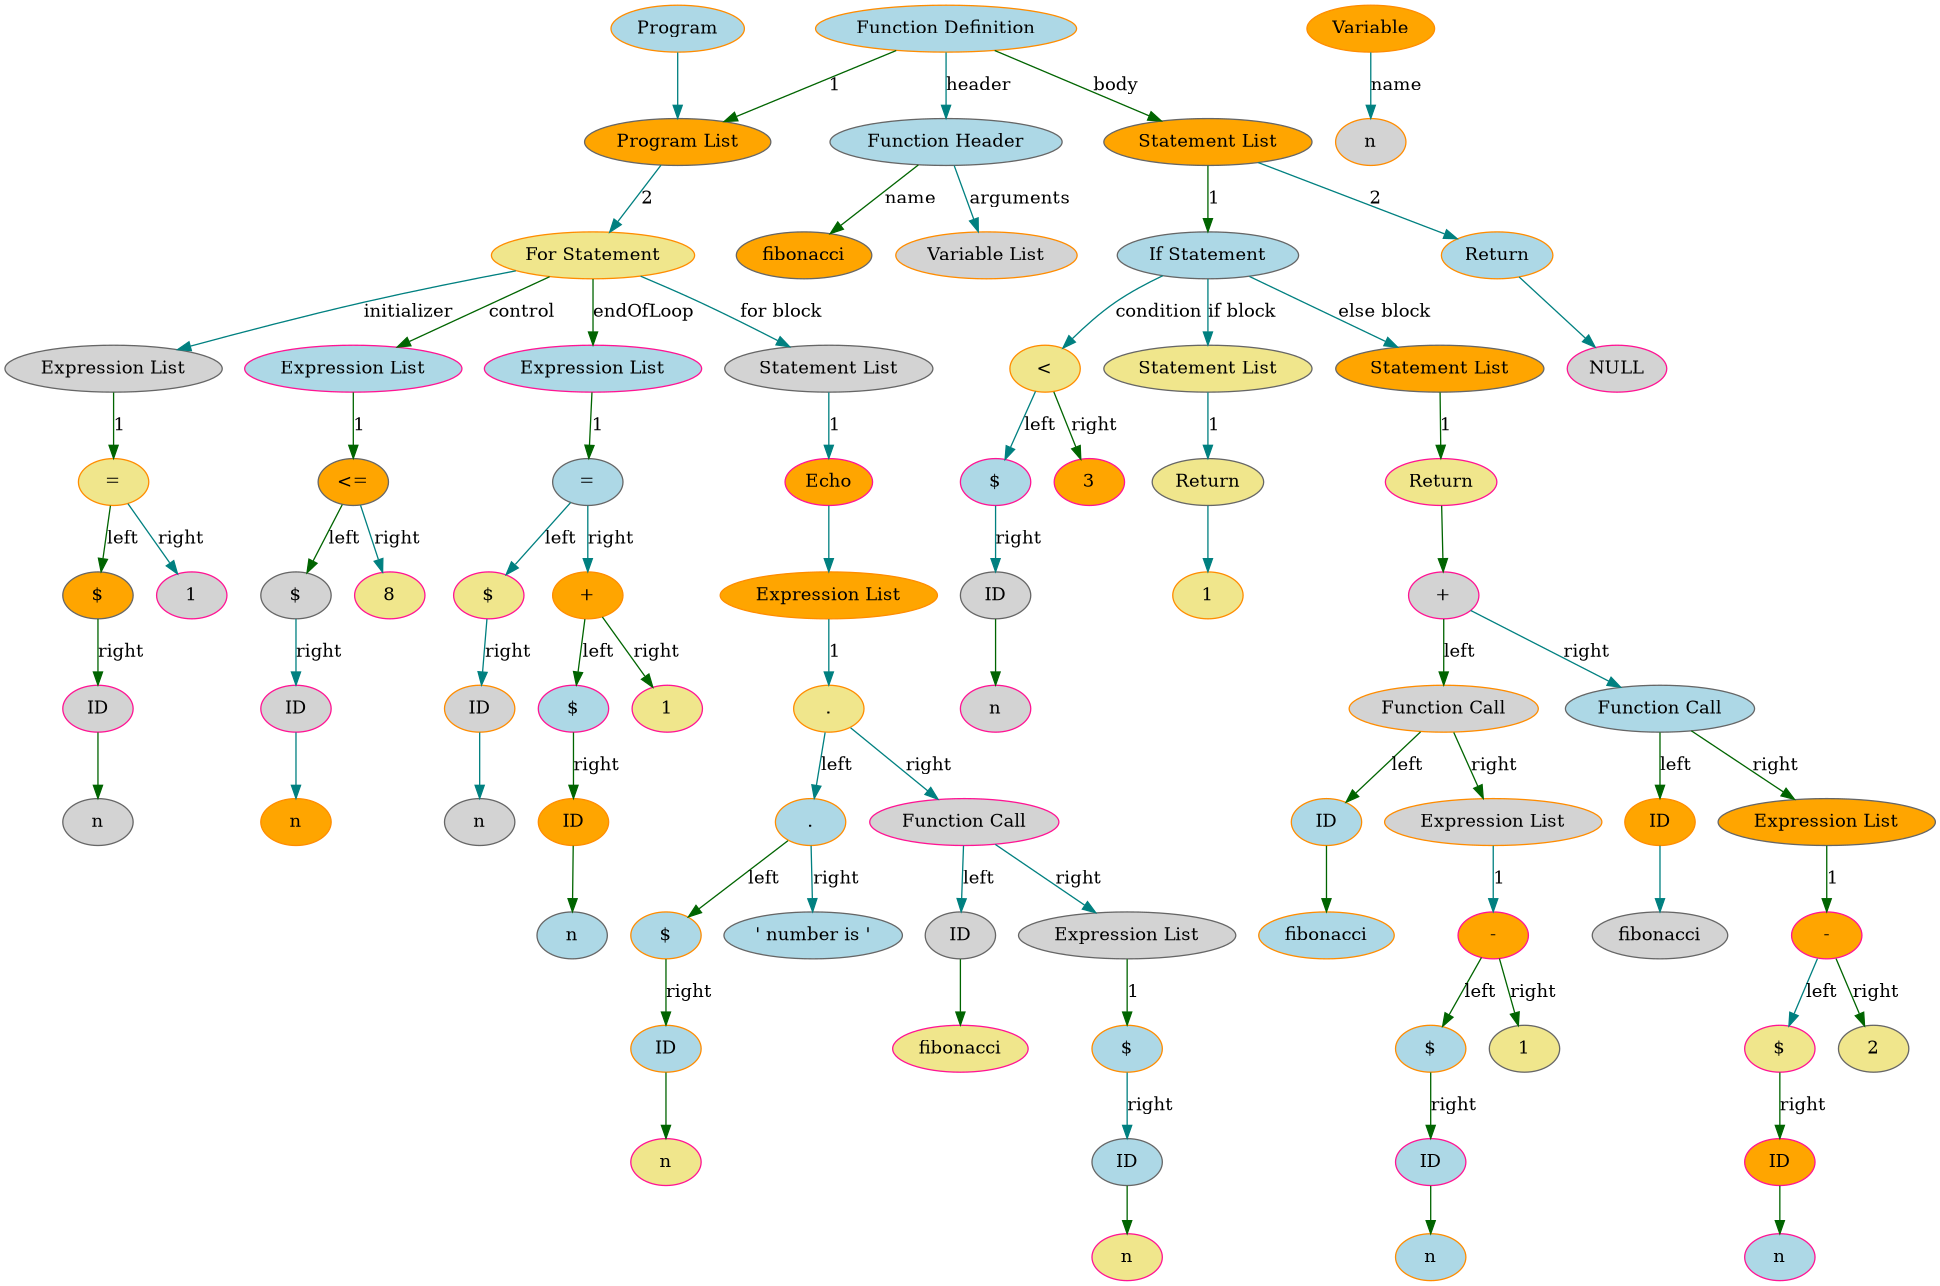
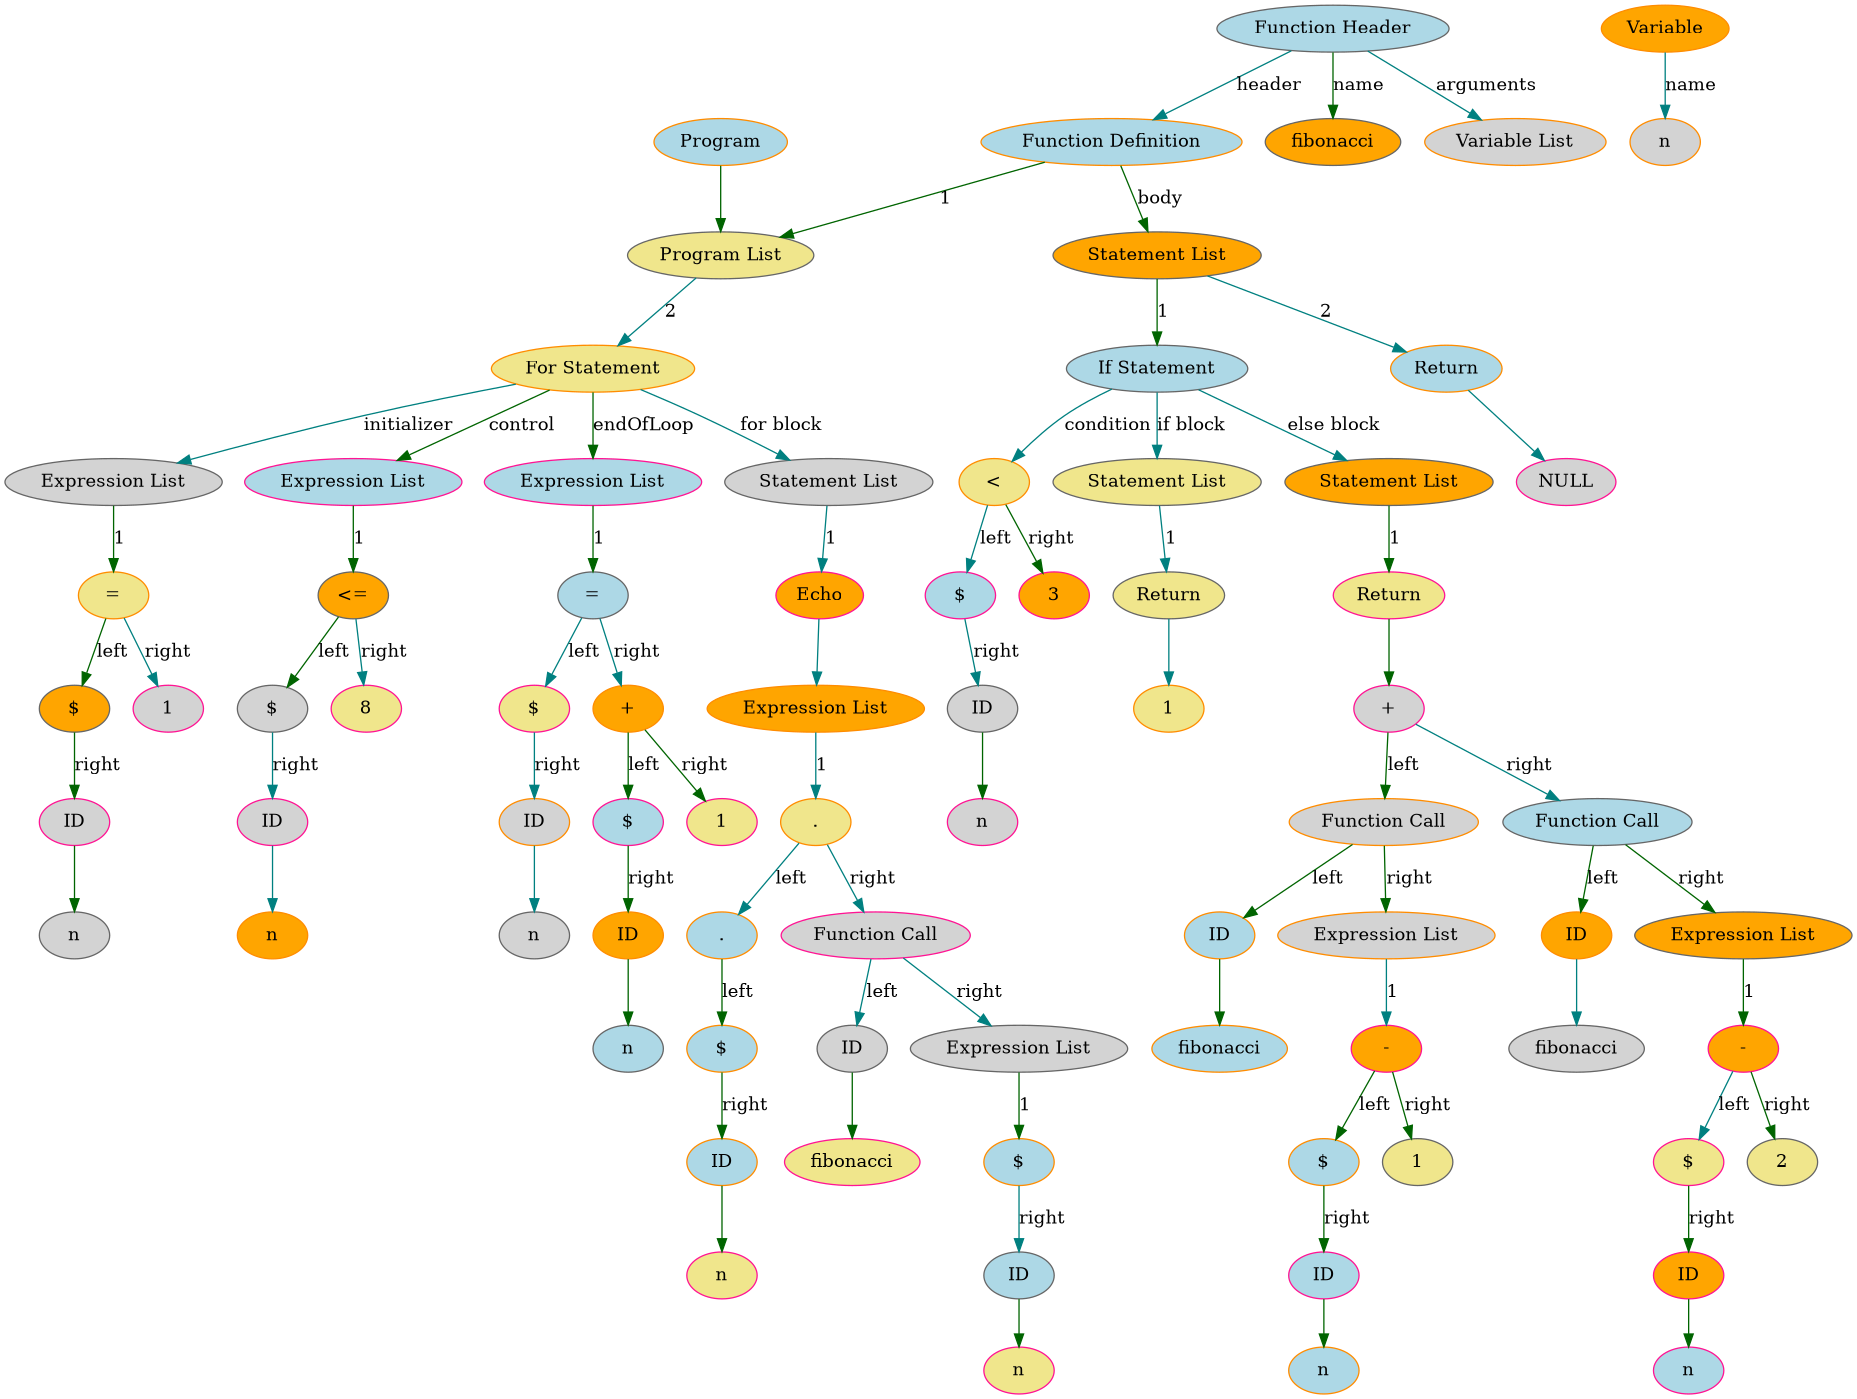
  digraph {
    node [color=darkorange fillcolor=lightblue style=filled]
    edge [color=darkgreen]
    n1 [label=Program]
-   n2 [color=gray40 fillcolor=orange label="Program List"]
+   n2 [color=gray40 fillcolor=khaki label="Program List"]
    n3 [fillcolor=khaki label="For Statement"]
    n4 [label="Function Definition"]
    n5 [color=gray40 label="Function Header"]
    n6 [color=gray40 fillcolor=orange label="Statement List"]
    n7 [color=gray40 fillcolor=lightgrey label="Expression List"]
    n8 [color=deeppink label="Expression List"]
    n9 [color=deeppink label="Expression List"]
    n10 [color=gray40 fillcolor=lightgrey label="Statement List"]
    n11 [color=gray40 fillcolor=orange label=fibonacci]
    n12 [fillcolor=lightgrey label="Variable List"]
    n13 [color=gray40 label="If Statement"]
    n14 [label=Return]
    n15 [fillcolor=orange label=Variable]
    n16 [fillcolor=lightgrey label=n]
    n17 [fillcolor=khaki label="<"]
    n18 [color=gray40 fillcolor=khaki label="Statement List"]
    n19 [color=gray40 fillcolor=orange label="Statement List"]
    n20 [color=deeppink fillcolor=lightgrey label=NULL]
    n21 [color=deeppink label="$"]
    n22 [color=deeppink fillcolor=orange label=3]
    n23 [color=gray40 fillcolor=khaki label=Return]
    n24 [color=deeppink fillcolor=khaki label=Return]
    n25 [color=gray40 fillcolor=lightgrey label=ID]
    n26 [color=deeppink fillcolor=lightgrey label=n]
    n27 [fillcolor=khaki label=1]
    n28 [color=deeppink fillcolor=lightgrey label="+"]
    n29 [fillcolor=lightgrey label="Function Call"]
    n30 [color=gray40 label="Function Call"]
    n31 [label=ID]
    n32 [fillcolor=lightgrey label="Expression List"]
    n33 [fillcolor=orange label=ID]
    n34 [color=gray40 fillcolor=orange label="Expression List"]
    n35 [label=fibonacci]
    n36 [color=deeppink fillcolor=orange label="-"]
    n37 [label="$"]
    n38 [color=gray40 fillcolor=khaki label=1]
    n39 [color=deeppink label=ID]
    n40 [label=n]
    n41 [color=gray40 fillcolor=lightgrey label=fibonacci]
    n42 [color=deeppink fillcolor=orange label="-"]
    n43 [color=deeppink fillcolor=khaki label="$"]
    n44 [color=gray40 fillcolor=khaki label=2]
    n45 [color=deeppink fillcolor=orange label=ID]
    n46 [color=deeppink label=n]
    n47 [fillcolor=khaki label="="]
    n48 [color=gray40 fillcolor=orange label="<="]
    n49 [color=gray40 label="="]
    n50 [color=deeppink fillcolor=orange label=Echo]
    n51 [color=gray40 fillcolor=orange label="$"]
    n52 [color=deeppink fillcolor=lightgrey label=1]
    n53 [color=deeppink fillcolor=lightgrey label=ID]
    n54 [color=gray40 fillcolor=lightgrey label=n]
    n55 [color=gray40 fillcolor=lightgrey label="$"]
    n56 [color=deeppink fillcolor=khaki label=8]
    n57 [color=deeppink fillcolor=lightgrey label=ID]
    n58 [fillcolor=orange label=n]
    n59 [color=deeppink fillcolor=khaki label="$"]
    n60 [fillcolor=orange label="+"]
    n61 [fillcolor=lightgrey label=ID]
    n62 [color=deeppink label="$"]
    n63 [color=deeppink fillcolor=khaki label=1]
    n64 [color=gray40 fillcolor=lightgrey label=n]
    n65 [fillcolor=orange label=ID]
    n66 [color=gray40 label=n]
    n67 [fillcolor=orange label="Expression List"]
    n68 [fillcolor=khaki label="."]
    n69 [label="."]
    n70 [color=deeppink fillcolor=lightgrey label="Function Call"]
    n71 [label="$"]
-   n72 [color=gray40 label="' number is '"]
    n73 [color=gray40 fillcolor=lightgrey label=ID]
    n74 [color=gray40 fillcolor=lightgrey label="Expression List"]
    n75 [label=ID]
    n76 [color=deeppink fillcolor=khaki label=n]
    n77 [color=deeppink fillcolor=khaki label=fibonacci]
    n78 [label="$"]
    n79 [color=gray40 label=ID]
    n80 [color=deeppink fillcolor=khaki label=n]
-   n1 -> n2 [color=teal]
+   n1 -> n2
    n2 -> n3 [color=teal label=2]
    n3 -> n7 [color=teal label=initializer]
    n3 -> n8 [label=control]
    n3 -> n9 [label=endOfLoop]
    n3 -> n10 [color=teal label="for block"]
    n4 -> n2 [label=1]
-   n4 -> n5 [color=teal label=header]
+   n5 -> n4 [color=teal label=header]
    n4 -> n6 [label=body]
    n5 -> n11 [label=name]
    n5 -> n12 [color=teal label=arguments]
    n6 -> n13 [label=1]
    n6 -> n14 [color=teal label=2]
    n7 -> n47 [label=1]
    n8 -> n48 [label=1]
    n9 -> n49 [label=1]
    n10 -> n50 [color=teal label=1]
    n13 -> n17 [color=teal label=condition]
    n13 -> n18 [color=teal label="if block"]
    n13 -> n19 [color=teal label="else block"]
    n14 -> n20 [color=teal]
    n15 -> n16 [color=teal label=name]
    n17 -> n21 [color=teal label=left]
    n17 -> n22 [label=right]
    n18 -> n23 [color=teal label=1]
    n19 -> n24 [label=1]
    n21 -> n25 [color=teal label=right]
    n23 -> n27 [color=teal]
    n24 -> n28
    n25 -> n26
    n28 -> n29 [label=left]
    n28 -> n30 [color=teal label=right]
    n29 -> n31 [label=left]
    n29 -> n32 [label=right]
    n30 -> n33 [label=left]
    n30 -> n34 [label=right]
    n31 -> n35
    n32 -> n36 [color=teal label=1]
    n33 -> n41 [color=teal]
    n34 -> n42 [label=1]
    n36 -> n37 [label=left]
    n36 -> n38 [label=right]
    n37 -> n39 [label=right]
    n39 -> n40
    n42 -> n43 [color=teal label=left]
    n42 -> n44 [label=right]
    n43 -> n45 [label=right]
    n45 -> n46
    n47 -> n51 [label=left]
    n47 -> n52 [color=teal label=right]
    n48 -> n55 [label=left]
    n48 -> n56 [color=teal label=right]
    n49 -> n59 [color=teal label=left]
    n49 -> n60 [color=teal label=right]
    n50 -> n67 [color=teal]
    n51 -> n53 [label=right]
    n53 -> n54
    n55 -> n57 [color=teal label=right]
    n57 -> n58 [color=teal]
    n59 -> n61 [color=teal label=right]
    n60 -> n62 [label=left]
    n60 -> n63 [label=right]
    n61 -> n64 [color=teal]
    n62 -> n65 [label=right]
    n65 -> n66
    n67 -> n68 [color=teal label=1]
    n68 -> n69 [color=teal label=left]
    n68 -> n70 [color=teal label=right]
    n69 -> n71 [label=left]
-   n69 -> n72 [color=teal label=right]
    n70 -> n73 [color=teal label=left]
    n70 -> n74 [color=teal label=right]
    n71 -> n75 [label=right]
    n73 -> n77
    n74 -> n78 [label=1]
    n75 -> n76
    n78 -> n79 [color=teal label=right]
    n79 -> n80
  }
